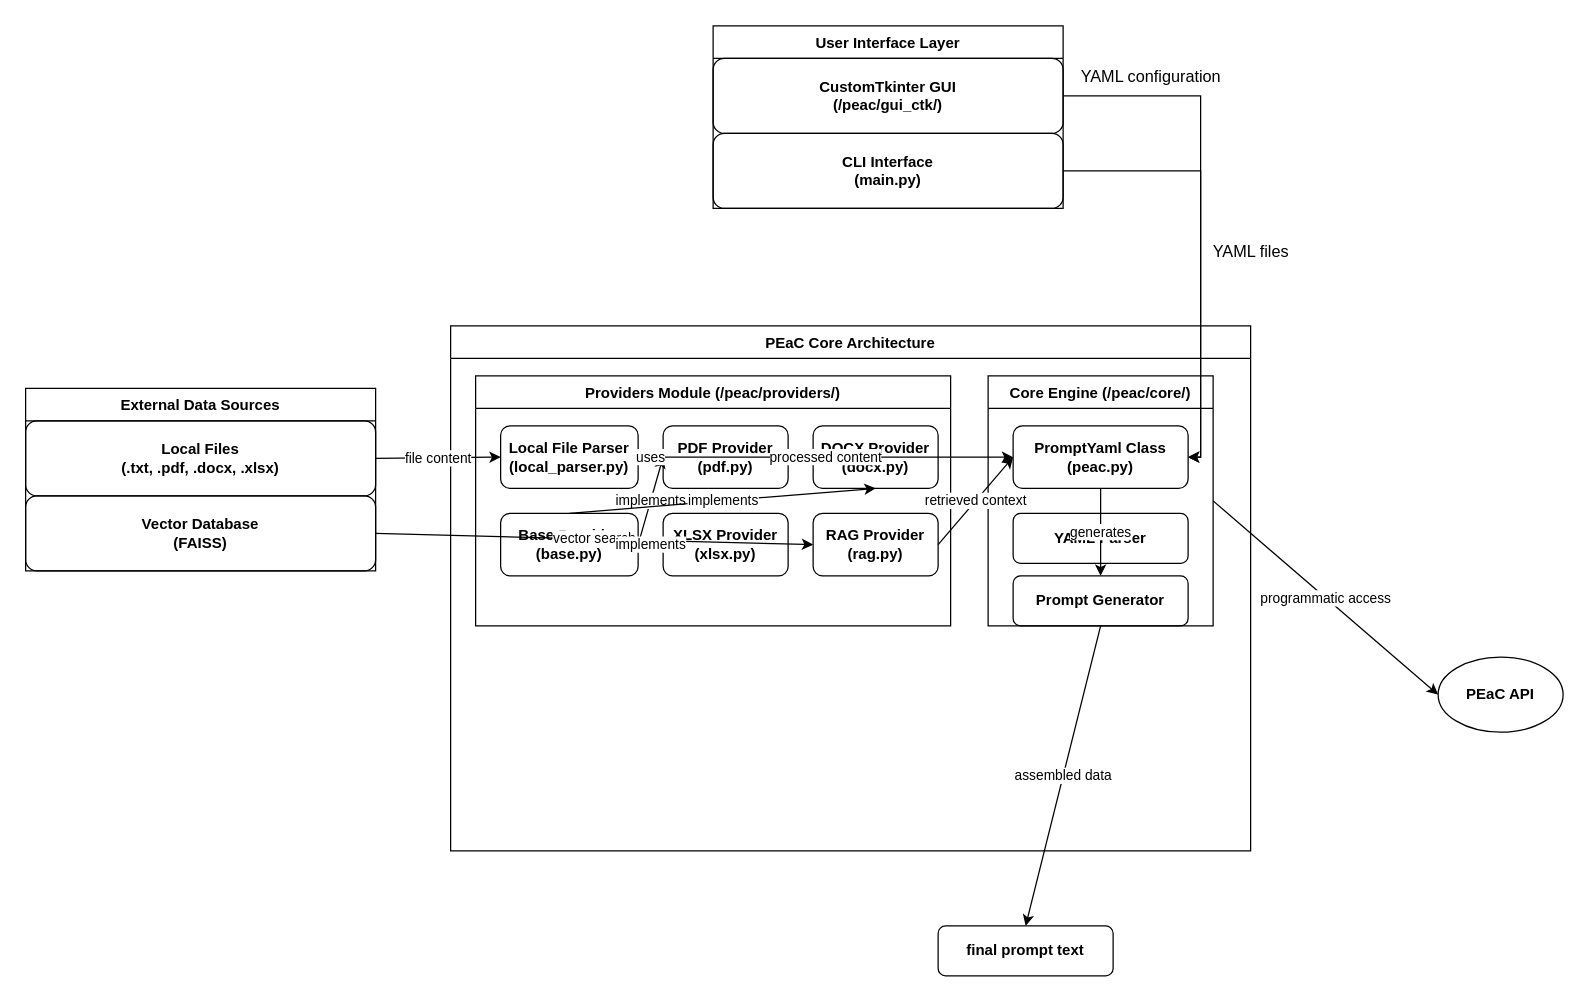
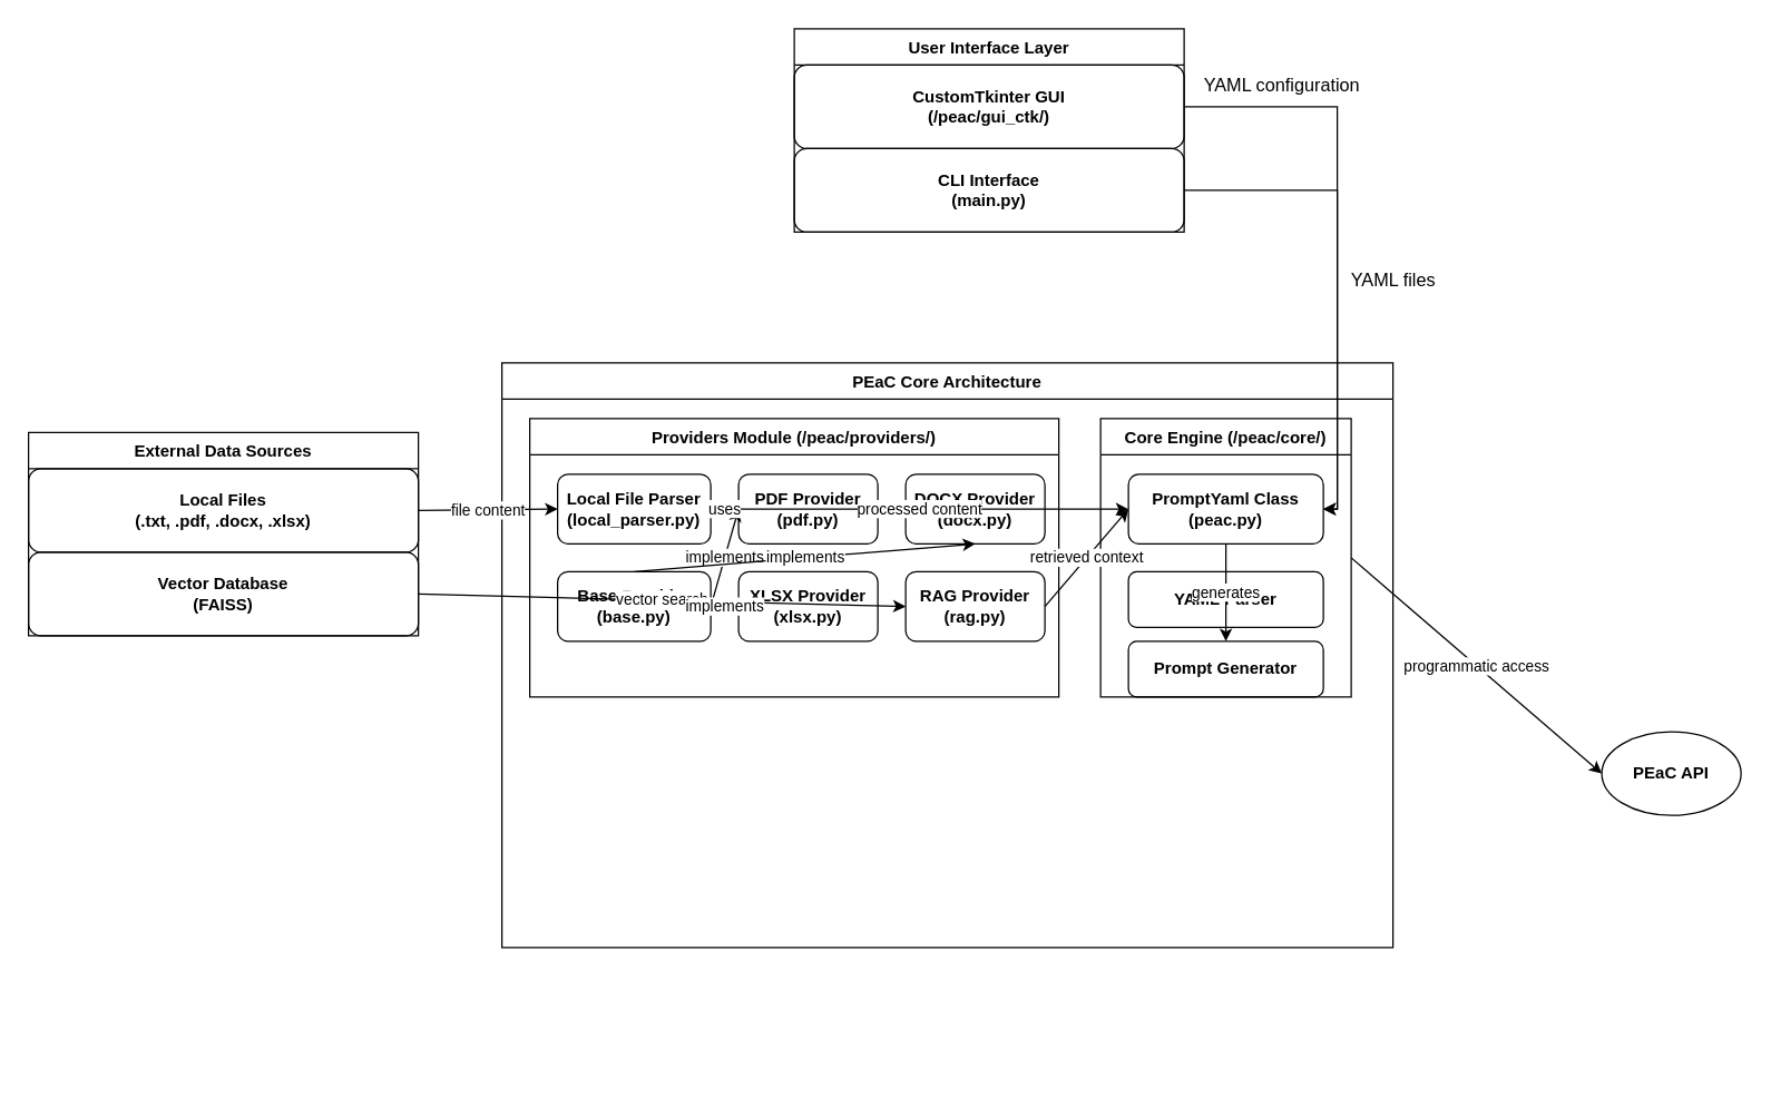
  <mxCell id="0" />
  <mxCell id="1" parent="0" />
  <mxCell id="2" value="External Data Sources" style="swimlane;fontStyle=1;align=center;verticalAlign=top;childLayout=stackLayout;horizontal=1;startSize=26;horizontalStack=0;resizeParent=1;resizeLast=0;collapsible=1;marginBottom=0;rounded=0;shadow=0;strokeWidth=1;fillColor=none;" parent="1" vertex="1"><mxGeometry x="20" y="310" width="280" height="146" as="geometry" /></mxCell>
  <mxCell id="3" value="Local Files&#10;(.txt, .pdf, .docx, .xlsx)" style="rounded=1;whiteSpace=wrap;html=1;fillColor=none;strokeColor=#000000;fontStyle=1" parent="2" vertex="1"><mxGeometry y="26" width="280" height="60" as="geometry" /></mxCell>
  <mxCell id="4" value="Vector Database&#10;(FAISS)" style="rounded=1;whiteSpace=wrap;html=1;fillColor=none;strokeColor=#000000;fontStyle=1" parent="2" vertex="1"><mxGeometry y="86" width="280" height="60" as="geometry" /></mxCell>
  <mxCell id="5" value="PEaC Core Architecture" style="swimlane;fontStyle=1;align=center;verticalAlign=top;childLayout=stackLayout;horizontal=1;startSize=26;horizontalStack=0;resizeParent=1;resizeLast=0;collapsible=1;marginBottom=0;rounded=0;shadow=0;strokeWidth=1;fillColor=none;" parent="1" vertex="1"><mxGeometry x="360" y="260" width="640" height="420" as="geometry" /></mxCell>
  <mxCell id="6" value="Providers Module (/peac/providers/)" style="swimlane;fontStyle=1;align=center;verticalAlign=top;childLayout=stackLayout;horizontal=1;startSize=26;horizontalStack=0;resizeParent=1;resizeLast=0;collapsible=1;marginBottom=0;rounded=0;shadow=0;strokeWidth=1;fillColor=none;" parent="5" vertex="1"><mxGeometry x="20" y="40" width="380" height="200" as="geometry" /></mxCell>
  <mxCell id="7" value="Local File Parser&#10;(local_parser.py)" style="rounded=1;whiteSpace=wrap;html=1;fillColor=none;strokeColor=#000000;fontStyle=1" parent="6" vertex="1"><mxGeometry x="20" y="40" width="110" height="50" as="geometry" /></mxCell>
  <mxCell id="8" value="Base Provider&#10;(base.py)" style="rounded=1;whiteSpace=wrap;html=1;fillColor=none;strokeColor=#000000;fontStyle=1" parent="6" vertex="1"><mxGeometry x="20" y="110" width="110" height="50" as="geometry" /></mxCell>
  <mxCell id="9" value="PDF Provider&#10;(pdf.py)" style="rounded=1;whiteSpace=wrap;html=1;fillColor=none;strokeColor=#000000;fontStyle=1" parent="6" vertex="1"><mxGeometry x="150" y="40" width="100" height="50" as="geometry" /></mxCell>
  <mxCell id="10" value="DOCX Provider&#10;(docx.py)" style="rounded=1;whiteSpace=wrap;html=1;fillColor=none;strokeColor=#000000;fontStyle=1" parent="6" vertex="1"><mxGeometry x="270" y="40" width="100" height="50" as="geometry" /></mxCell>
  <mxCell id="11" value="XLSX Provider&#10;(xlsx.py)" style="rounded=1;whiteSpace=wrap;html=1;fillColor=none;strokeColor=#000000;fontStyle=1" parent="6" vertex="1"><mxGeometry x="150" y="110" width="100" height="50" as="geometry" /></mxCell>
  <mxCell id="12" value="RAG Provider&#10;(rag.py)" style="rounded=1;whiteSpace=wrap;html=1;fillColor=none;strokeColor=#000000;fontStyle=1" parent="6" vertex="1"><mxGeometry x="270" y="110" width="100" height="50" as="geometry" /></mxCell>
  <mxCell id="13" value="Core Engine (/peac/core/)" style="swimlane;fontStyle=1;align=center;verticalAlign=top;childLayout=stackLayout;horizontal=1;startSize=26;horizontalStack=0;resizeParent=1;resizeLast=0;collapsible=1;marginBottom=0;rounded=0;shadow=0;strokeWidth=1;fillColor=none;" parent="5" vertex="1"><mxGeometry x="430" y="40" width="180" height="200" as="geometry" /></mxCell>
  <mxCell id="14" value="PromptYaml Class&#10;(peac.py)" style="rounded=1;whiteSpace=wrap;html=1;fillColor=none;strokeColor=#000000;fontStyle=1" parent="13" vertex="1"><mxGeometry x="20" y="40" width="140" height="50" as="geometry" /></mxCell>
  <mxCell id="15" value="YAML Parser" style="rounded=1;whiteSpace=wrap;html=1;fillColor=none;strokeColor=#000000;fontStyle=1" parent="13" vertex="1"><mxGeometry x="20" y="110" width="140" height="40" as="geometry" /></mxCell>
  <mxCell id="16" value="Prompt Generator" style="rounded=1;whiteSpace=wrap;html=1;fillColor=none;strokeColor=#000000;fontStyle=1" parent="13" vertex="1"><mxGeometry x="20" y="160" width="140" height="40" as="geometry" /></mxCell>
  <mxCell id="17" value="User Interface Layer" style="swimlane;fontStyle=1;align=center;verticalAlign=top;childLayout=stackLayout;horizontal=1;startSize=26;horizontalStack=0;resizeParent=1;resizeLast=0;collapsible=1;marginBottom=0;rounded=0;shadow=0;strokeWidth=1;fillColor=none;" parent="1" vertex="1"><mxGeometry x="570" y="20" width="280" height="146" as="geometry" /></mxCell>
  <mxCell id="18" value="CustomTkinter GUI&#10;(/peac/gui_ctk/)" style="rounded=1;whiteSpace=wrap;html=1;fillColor=none;strokeColor=#000000;fontStyle=1" parent="17" vertex="1"><mxGeometry y="26" width="280" height="60" as="geometry" /></mxCell>
  <mxCell id="19" value="CLI Interface&#10;(main.py)" style="rounded=1;whiteSpace=wrap;html=1;fillColor=none;strokeColor=#000000;fontStyle=1" parent="17" vertex="1"><mxGeometry y="86" width="280" height="60" as="geometry" /></mxCell>
- <mxCell id="20" value="final prompt text" style="rounded=1;whiteSpace=wrap;html=1;fillColor=none;strokeColor=#000000;fontStyle=1" parent="1" vertex="1"><mxGeometry x="750" y="740" width="140" height="40" as="geometry" /></mxCell>
  <mxCell id="21" value="PEaC API" style="ellipse;whiteSpace=wrap;html=1;fillColor=none;strokeColor=#000000;fontStyle=1" parent="1" vertex="1"><mxGeometry x="1150" y="525" width="100" height="60" as="geometry" /></mxCell>
  <mxCell id="22" value="file content" style="endArrow=classic;html=1;rounded=0;exitX=1;exitY=0.5;exitDx=0;exitDy=0;entryX=0;entryY=0.5;entryDx=0;entryDy=0;" parent="1" source="3" target="7" edge="1"><mxGeometry width="50" height="50" relative="1" as="geometry"><mxPoint x="400" y="530" as="sourcePoint" /><mxPoint x="450" y="480" as="targetPoint" /></mxGeometry></mxCell>
  <mxCell id="23" value="vector search" style="endArrow=classic;html=1;rounded=0;exitX=1;exitY=0.5;exitDx=0;exitDy=0;entryX=0;entryY=0.5;entryDx=0;entryDy=0;" parent="1" source="4" target="12" edge="1"><mxGeometry width="50" height="50" relative="1" as="geometry"><mxPoint x="400" y="530" as="sourcePoint" /><mxPoint x="450" y="480" as="targetPoint" /></mxGeometry></mxCell>
  <mxCell id="24" value="processed content" style="endArrow=classic;html=1;rounded=0;exitX=1;exitY=0.5;exitDx=0;exitDy=0;entryX=0;entryY=0.5;entryDx=0;entryDy=0;" parent="1" source="7" target="14" edge="1"><mxGeometry width="50" height="50" relative="1" as="geometry"><mxPoint x="400" y="530" as="sourcePoint" /><mxPoint x="450" y="480" as="targetPoint" /></mxGeometry></mxCell>
  <mxCell id="25" value="retrieved context" style="endArrow=classic;html=1;rounded=0;exitX=1;exitY=0.5;exitDx=0;exitDy=0;entryX=0;entryY=0.5;entryDx=0;entryDy=0;" parent="1" source="12" target="14" edge="1"><mxGeometry width="50" height="50" relative="1" as="geometry"><mxPoint x="400" y="530" as="sourcePoint" /><mxPoint x="450" y="480" as="targetPoint" /></mxGeometry></mxCell>
  <mxCell id="26" value="implements" style="endArrow=classic;html=1;rounded=0;exitX=1;exitY=0.5;exitDx=0;exitDy=0;entryX=0;entryY=0.5;entryDx=0;entryDy=0;" parent="1" source="8" target="9" edge="1"><mxGeometry width="50" height="50" relative="1" as="geometry"><mxPoint x="400" y="530" as="sourcePoint" /><mxPoint x="450" y="480" as="targetPoint" /></mxGeometry></mxCell>
  <mxCell id="27" value="implements" style="endArrow=classic;html=1;rounded=0;exitX=1;exitY=0.5;exitDx=0;exitDy=0;entryX=0;entryY=0.5;entryDx=0;entryDy=0;" parent="1" source="8" target="11" edge="1"><mxGeometry width="50" height="50" relative="1" as="geometry"><mxPoint x="400" y="530" as="sourcePoint" /><mxPoint x="450" y="480" as="targetPoint" /></mxGeometry></mxCell>
  <mxCell id="28" value="implements" style="endArrow=classic;html=1;rounded=0;exitX=0.5;exitY=0;exitDx=0;exitDy=0;entryX=0.5;entryY=1;entryDx=0;entryDy=0;" parent="1" source="8" target="10" edge="1"><mxGeometry width="50" height="50" relative="1" as="geometry"><mxPoint x="400" y="530" as="sourcePoint" /><mxPoint x="450" y="480" as="targetPoint" /></mxGeometry></mxCell>
  <mxCell id="29" value="uses" style="endArrow=classic;html=1;rounded=0;exitX=1;exitY=0.5;exitDx=0;exitDy=0;entryX=0;entryY=0.5;entryDx=0;entryDy=0;" parent="1" source="7" target="9" edge="1"><mxGeometry width="50" height="50" relative="1" as="geometry"><mxPoint x="400" y="530" as="sourcePoint" /><mxPoint x="450" y="480" as="targetPoint" /></mxGeometry></mxCell>
  <mxCell id="30" value="generates" style="endArrow=classic;html=1;rounded=0;exitX=0.5;exitY=1;exitDx=0;exitDy=0;entryX=0.5;entryY=0;entryDx=0;entryDy=0;" parent="1" source="14" target="16" edge="1"><mxGeometry width="50" height="50" relative="1" as="geometry"><mxPoint x="400" y="530" as="sourcePoint" /><mxPoint x="450" y="480" as="targetPoint" /></mxGeometry></mxCell>
  <mxCell id="31" value="YAML configuration" style="endArrow=classic;html=1;rounded=0;entryX=1;entryY=0.5;entryDx=0;entryDy=0;exitX=1;exitY=0.5;exitDx=0;exitDy=0;edgeStyle=orthogonalEdgeStyle;fontSize=13;" parent="1" source="18" target="14" edge="1"><mxGeometry x="-0.658" y="16" width="50" height="50" relative="1" as="geometry"><mxPoint x="930" y="110" as="sourcePoint" /><mxPoint x="450" y="480" as="targetPoint" /><mxPoint as="offset" /></mxGeometry></mxCell>
  <mxCell id="32" value="YAML files" style="endArrow=classic;html=1;rounded=0;entryX=1;entryY=0.5;entryDx=0;entryDy=0;edgeStyle=orthogonalEdgeStyle;fontSize=13;" parent="1" source="19" target="14" edge="1"><mxGeometry x="-0.003" y="40" width="50" height="50" relative="1" as="geometry"><mxPoint x="400" y="530" as="sourcePoint" /><mxPoint x="450" y="480" as="targetPoint" /><Array as="points"><mxPoint x="960" y="136" /><mxPoint x="960" y="365" /></Array><mxPoint as="offset" /></mxGeometry></mxCell>
- <mxCell id="33" value="assembled data" style="endArrow=classic;html=1;rounded=0;exitX=0.5;exitY=1;exitDx=0;exitDy=0;entryX=0.5;entryY=0;entryDx=0;entryDy=0;" parent="1" source="16" target="20" edge="1"><mxGeometry width="50" height="50" relative="1" as="geometry"><mxPoint x="400" y="530" as="sourcePoint" /><mxPoint x="450" y="480" as="targetPoint" /></mxGeometry></mxCell>
  <mxCell id="34" value="programmatic access" style="endArrow=classic;html=1;rounded=0;exitX=1;exitY=0.5;exitDx=0;exitDy=0;entryX=0;entryY=0.5;entryDx=0;entryDy=0;" parent="1" source="13" target="21" edge="1"><mxGeometry width="50" height="50" relative="1" as="geometry"><mxPoint x="400" y="530" as="sourcePoint" /><mxPoint x="450" y="480" as="targetPoint" /></mxGeometry></mxCell>
